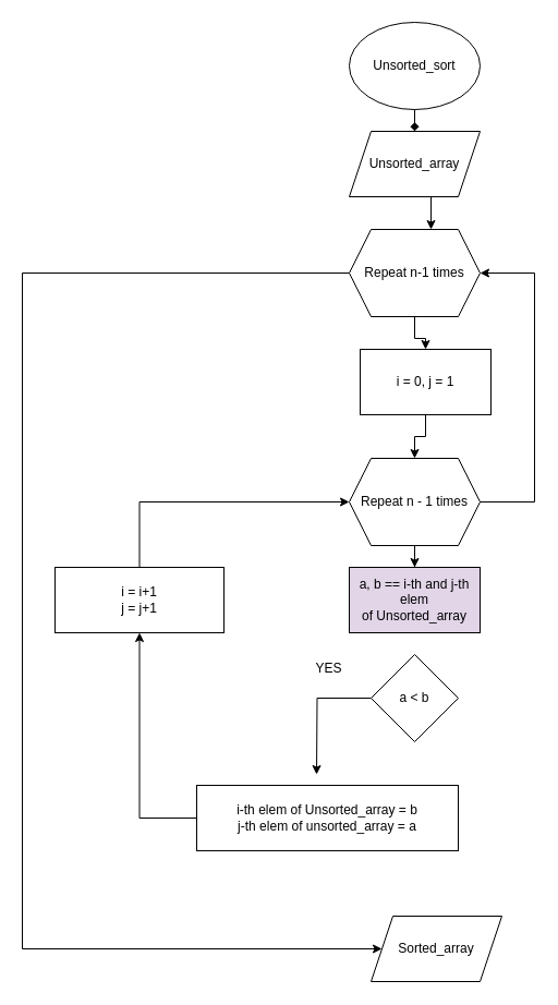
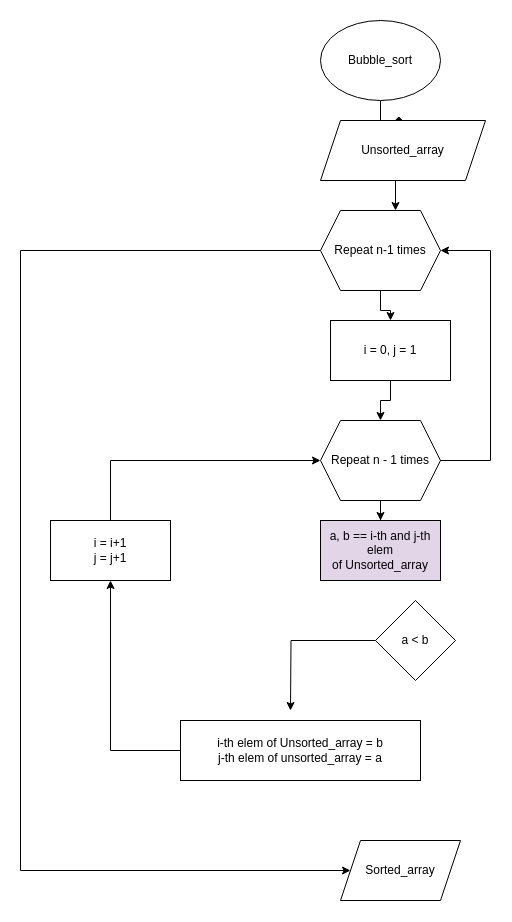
  <mxCell id="0" />
  <mxCell id="1" parent="0" />
  <mxCell id="2" value="" style="edgeStyle=orthogonalEdgeStyle;rounded=0;orthogonalLoop=1;jettySize=auto;html=1;endArrow=diamond;" edge="1" parent="1" source="3" target="5"><mxGeometry relative="1" as="geometry" /></mxCell>
- <mxCell id="3" value="Unsorted_sort" style="ellipse;whiteSpace=wrap;html=1;" vertex="1" parent="1"><mxGeometry x="320" y="20" width="120" height="80" as="geometry" /></mxCell>
+ <mxCell id="3" value="Bubble_sort" style="ellipse;whiteSpace=wrap;html=1;" vertex="1" parent="1"><mxGeometry x="320" y="20" width="120" height="80" as="geometry" /></mxCell>
  <mxCell id="4" style="edgeStyle=orthogonalEdgeStyle;rounded=0;orthogonalLoop=1;jettySize=auto;html=1;exitX=0.5;exitY=1;exitDx=0;exitDy=0;entryX=0.625;entryY=0;entryDx=0;entryDy=0;" edge="1" parent="1" source="5" target="8"><mxGeometry relative="1" as="geometry" /></mxCell>
- <mxCell id="5" value="Unsorted_array" style="shape=parallelogram;perimeter=parallelogramPerimeter;whiteSpace=wrap;html=1;fixedSize=1;" vertex="1" parent="1"><mxGeometry x="320" y="120" width="120" height="60" as="geometry" /></mxCell>
+ <mxCell id="5" value="Unsorted_array" style="shape=parallelogram;perimeter=parallelogramPerimeter;whiteSpace=wrap;html=1;fixedSize=1;" vertex="1" parent="1"><mxGeometry x="320" y="120" width="165" height="60" as="geometry" /></mxCell>
  <mxCell id="6" value="" style="edgeStyle=orthogonalEdgeStyle;rounded=0;orthogonalLoop=1;jettySize=auto;html=1;" edge="1" parent="1" source="8" target="10"><mxGeometry relative="1" as="geometry" /></mxCell>
  <mxCell id="7" style="edgeStyle=orthogonalEdgeStyle;rounded=0;orthogonalLoop=1;jettySize=auto;html=1;exitX=0;exitY=0.5;exitDx=0;exitDy=0;" edge="1" parent="1" source="8" target="22"><mxGeometry relative="1" as="geometry"><Array as="points"><mxPoint x="20" y="250" /><mxPoint x="20" y="870" /></Array></mxGeometry></mxCell>
  <mxCell id="8" value="Repeat n-1 times" style="shape=hexagon;perimeter=hexagonPerimeter2;whiteSpace=wrap;html=1;fixedSize=1;" vertex="1" parent="1"><mxGeometry x="320" y="210" width="120" height="80" as="geometry" /></mxCell>
  <mxCell id="9" value="" style="edgeStyle=orthogonalEdgeStyle;rounded=0;orthogonalLoop=1;jettySize=auto;html=1;" edge="1" parent="1" source="10" target="13"><mxGeometry relative="1" as="geometry" /></mxCell>
  <mxCell id="10" value="i = 0, j = 1" style="whiteSpace=wrap;html=1;" vertex="1" parent="1"><mxGeometry x="330" y="320" width="120" height="60" as="geometry" /></mxCell>
  <mxCell id="11" value="" style="edgeStyle=orthogonalEdgeStyle;rounded=0;orthogonalLoop=1;jettySize=auto;html=1;" edge="1" parent="1" source="13" target="14"><mxGeometry relative="1" as="geometry" /></mxCell>
  <mxCell id="12" style="edgeStyle=orthogonalEdgeStyle;rounded=0;orthogonalLoop=1;jettySize=auto;html=1;exitX=1;exitY=0.5;exitDx=0;exitDy=0;entryX=1;entryY=0.5;entryDx=0;entryDy=0;" edge="1" parent="1" source="13" target="8"><mxGeometry relative="1" as="geometry"><Array as="points"><mxPoint x="490" y="460" /><mxPoint x="490" y="250" /></Array></mxGeometry></mxCell>
  <mxCell id="13" value="Repeat n - 1 times " style="shape=hexagon;perimeter=hexagonPerimeter2;whiteSpace=wrap;html=1;fixedSize=1;" vertex="1" parent="1"><mxGeometry x="320" y="420" width="120" height="80" as="geometry" /></mxCell>
  <mxCell id="14" value="a, b == i-th and j-th elem &lt;br&gt;of Unsorted_array" style="whiteSpace=wrap;html=1;fillColor=#e1d5e7;" vertex="1" parent="1"><mxGeometry x="320" y="520" width="120" height="60" as="geometry" /></mxCell>
  <mxCell id="15" style="edgeStyle=orthogonalEdgeStyle;rounded=0;orthogonalLoop=1;jettySize=auto;html=1;exitX=0;exitY=0.5;exitDx=0;exitDy=0;" edge="1" parent="1" source="16"><mxGeometry relative="1" as="geometry"><mxPoint x="290" y="710" as="targetPoint" /></mxGeometry></mxCell>
- <mxCell id="16" value="a &amp;lt; b" style="rhombus;whiteSpace=wrap;html=1;" vertex="1" parent="1"><mxGeometry x="340" y="600" width="80" height="80" as="geometry" /></mxCell>
- <mxCell id="17" value="YES" style="text;html=1;align=center;verticalAlign=middle;resizable=0;points=[];autosize=1;strokeColor=none;fillColor=none;" vertex="1" parent="1"><mxGeometry x="276" y="598" width="50" height="30" as="geometry" /></mxCell>
+ <mxCell id="16" value="a &amp;lt; b" style="rhombus;whiteSpace=wrap;html=1;" vertex="1" parent="1"><mxGeometry x="375" y="600" width="80" height="80" as="geometry" /></mxCell>
  <mxCell id="18" style="edgeStyle=orthogonalEdgeStyle;rounded=0;orthogonalLoop=1;jettySize=auto;html=1;exitX=0;exitY=0.5;exitDx=0;exitDy=0;entryX=0.5;entryY=1;entryDx=0;entryDy=0;" edge="1" parent="1" source="19" target="21"><mxGeometry relative="1" as="geometry" /></mxCell>
  <mxCell id="19" value="i-th elem of Unsorted_array = b&lt;br&gt;j-th elem of unsorted_array = a" style="rounded=0;whiteSpace=wrap;html=1;" vertex="1" parent="1"><mxGeometry x="180" y="720" width="240" height="60" as="geometry" /></mxCell>
  <mxCell id="20" style="edgeStyle=orthogonalEdgeStyle;rounded=0;orthogonalLoop=1;jettySize=auto;html=1;exitX=0.5;exitY=0;exitDx=0;exitDy=0;entryX=0;entryY=0.5;entryDx=0;entryDy=0;" edge="1" parent="1" source="21" target="13"><mxGeometry relative="1" as="geometry" /></mxCell>
- <mxCell id="21" value="i = i+1&lt;br&gt;j = j+1" style="rounded=0;whiteSpace=wrap;html=1;" vertex="1" parent="1"><mxGeometry x="50" y="520" width="155" height="60" as="geometry" /></mxCell>
+ <mxCell id="21" value="i = i+1&lt;br&gt;j = j+1" style="rounded=0;whiteSpace=wrap;html=1;" vertex="1" parent="1"><mxGeometry x="50" y="520" width="120" height="60" as="geometry" /></mxCell>
  <mxCell id="22" value="Sorted_array" style="shape=parallelogram;perimeter=parallelogramPerimeter;whiteSpace=wrap;html=1;fixedSize=1;" vertex="1" parent="1"><mxGeometry x="340" y="840" width="120" height="60" as="geometry" /></mxCell>
